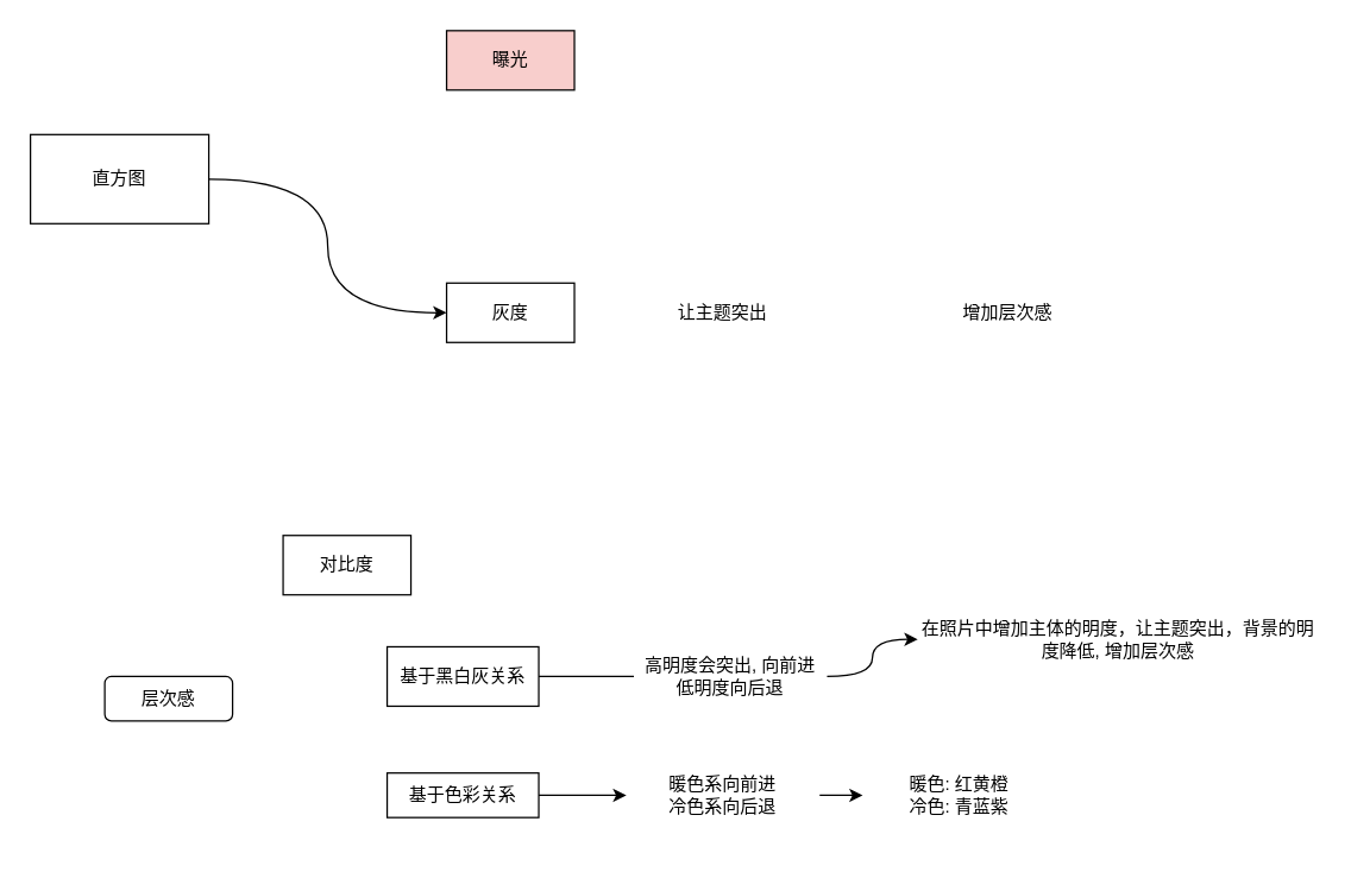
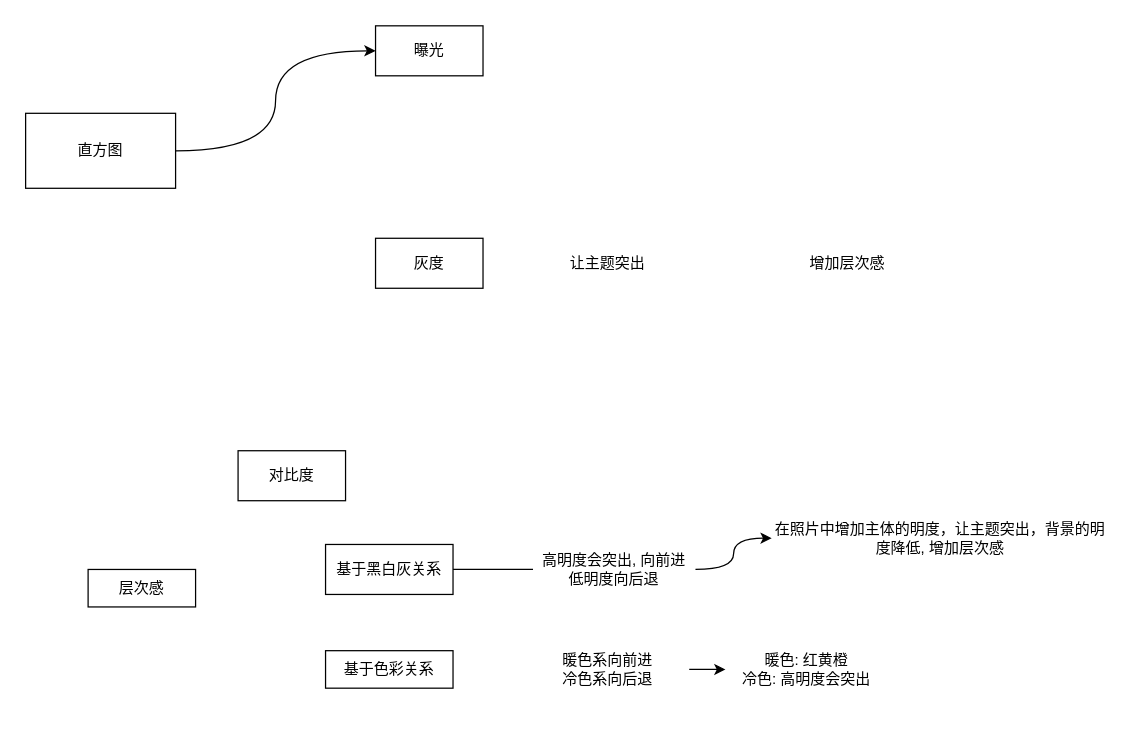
  <mxCell id="0" />
  <mxCell id="1" parent="0" />
- <mxCell id="3" style="edgeStyle=orthogonalEdgeStyle;curved=1;rounded=0;orthogonalLoop=1;jettySize=auto;html=1;entryX=0;entryY=0.5;entryDx=0;entryDy=0;" edge="1" parent="1" source="4" target="5"><mxGeometry relative="1" as="geometry" /></mxCell>
+ <mxCell id="2" style="edgeStyle=orthogonalEdgeStyle;rounded=0;orthogonalLoop=1;jettySize=auto;html=1;entryX=0;entryY=0.5;entryDx=0;entryDy=0;curved=1;" edge="1" parent="1" source="4" target="8"><mxGeometry relative="1" as="geometry"><mxPoint x="290" y="40" as="targetPoint" /></mxGeometry></mxCell>
  <mxCell id="4" value="直方图" style="rounded=0;whiteSpace=wrap;html=1;" vertex="1" parent="1"><mxGeometry x="20" y="90" width="120" height="60" as="geometry" /></mxCell>
  <mxCell id="5" value="灰度" style="rounded=0;whiteSpace=wrap;html=1;" vertex="1" parent="1"><mxGeometry x="300" y="190" width="86" height="40" as="geometry" /></mxCell>
  <mxCell id="6" value="让主题突出" style="text;html=1;strokeColor=none;fillColor=none;align=center;verticalAlign=middle;whiteSpace=wrap;rounded=0;" vertex="1" parent="1"><mxGeometry x="416" y="190" width="140" height="40" as="geometry" /></mxCell>
  <mxCell id="7" value="&amp;nbsp;增加层次感" style="text;html=1;strokeColor=none;fillColor=none;align=center;verticalAlign=middle;whiteSpace=wrap;rounded=0;" vertex="1" parent="1"><mxGeometry x="606" y="190" width="140" height="40" as="geometry" /></mxCell>
- <mxCell id="8" value="曝光" style="rounded=0;whiteSpace=wrap;html=1;fillColor=#f8cecc;" vertex="1" parent="1"><mxGeometry x="300" y="20" width="86" height="40" as="geometry" /></mxCell>
- <mxCell id="9" value="层次感" style="whiteSpace=wrap;html=1;rounded=1;" vertex="1" parent="1"><mxGeometry x="70" y="455" width="86" height="30" as="geometry" /></mxCell>
+ <mxCell id="8" value="曝光" style="rounded=0;whiteSpace=wrap;html=1;" vertex="1" parent="1"><mxGeometry x="300" y="20" width="86" height="40" as="geometry" /></mxCell>
+ <mxCell id="9" value="层次感" style="rounded=0;whiteSpace=wrap;html=1;" vertex="1" parent="1"><mxGeometry x="70" y="455" width="86" height="30" as="geometry" /></mxCell>
  <mxCell id="10" value="对比度" style="rounded=0;whiteSpace=wrap;html=1;" vertex="1" parent="1"><mxGeometry x="190" y="360" width="86" height="40" as="geometry" /></mxCell>
  <mxCell id="11" value="" style="edgeStyle=orthogonalEdgeStyle;curved=1;rounded=0;orthogonalLoop=1;jettySize=auto;html=1;" edge="1" parent="1" source="12" target="13"><mxGeometry relative="1" as="geometry" /></mxCell>
  <mxCell id="12" value="高明度会突出, 向前进&lt;br&gt;低明度向后退" style="text;html=1;strokeColor=none;fillColor=none;align=center;verticalAlign=middle;whiteSpace=wrap;rounded=0;" vertex="1" parent="1"><mxGeometry x="426" y="425" width="130" height="60" as="geometry" /></mxCell>
  <mxCell id="13" value="在照片中增加主体的明度，让主题突出，背景的明度降低, 增加层次感" style="text;html=1;strokeColor=none;fillColor=none;align=center;verticalAlign=middle;whiteSpace=wrap;rounded=0;" vertex="1" parent="1"><mxGeometry x="617" y="405" width="270" height="50" as="geometry" /></mxCell>
  <mxCell id="14" value="" style="edgeStyle=orthogonalEdgeStyle;curved=1;rounded=0;orthogonalLoop=1;jettySize=auto;html=1;endArrow=none;" edge="1" parent="1" source="15" target="12"><mxGeometry relative="1" as="geometry" /></mxCell>
  <mxCell id="15" value="基于黑白灰关系" style="rounded=0;whiteSpace=wrap;html=1;" vertex="1" parent="1"><mxGeometry x="260" y="435" width="102" height="40" as="geometry" /></mxCell>
- <mxCell id="16" value="" style="edgeStyle=orthogonalEdgeStyle;curved=1;rounded=0;orthogonalLoop=1;jettySize=auto;html=1;" edge="1" parent="1" source="17" target="19"><mxGeometry relative="1" as="geometry" /></mxCell>
  <mxCell id="17" value="基于色彩关系" style="rounded=0;whiteSpace=wrap;html=1;" vertex="1" parent="1"><mxGeometry x="260" y="520" width="102" height="30" as="geometry" /></mxCell>
  <mxCell id="18" value="" style="edgeStyle=orthogonalEdgeStyle;curved=1;rounded=0;orthogonalLoop=1;jettySize=auto;html=1;" edge="1" parent="1" source="19" target="20"><mxGeometry relative="1" as="geometry" /></mxCell>
  <mxCell id="19" value="暖色系向前进&lt;br&gt;冷色系向后退" style="text;html=1;strokeColor=none;fillColor=none;align=center;verticalAlign=middle;whiteSpace=wrap;rounded=0;" vertex="1" parent="1"><mxGeometry x="421" y="505" width="130" height="60" as="geometry" /></mxCell>
- <mxCell id="20" value="暖色: 红黄橙&lt;br&gt;冷色: 青蓝紫" style="text;html=1;strokeColor=none;fillColor=none;align=center;verticalAlign=middle;whiteSpace=wrap;rounded=0;" vertex="1" parent="1"><mxGeometry x="580" y="505" width="130" height="60" as="geometry" /></mxCell>
+ <mxCell id="20" value="暖色: 红黄橙&lt;br&gt;冷色: 高明度会突出" style="text;html=1;strokeColor=none;fillColor=none;align=center;verticalAlign=middle;whiteSpace=wrap;rounded=0;" vertex="1" parent="1"><mxGeometry x="580" y="505" width="130" height="60" as="geometry" /></mxCell>
